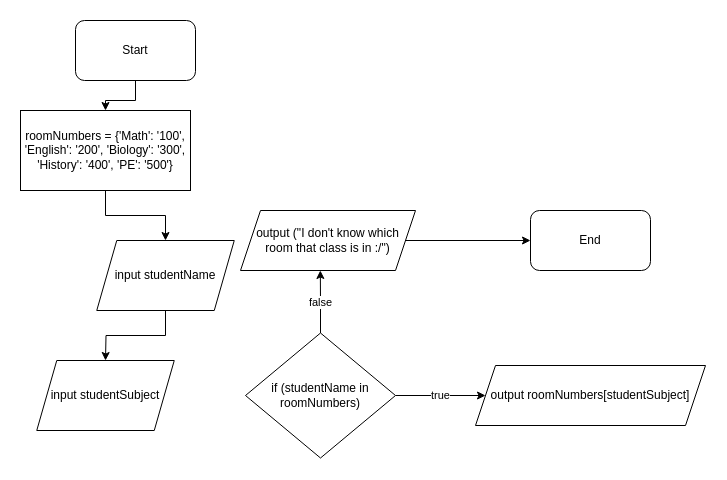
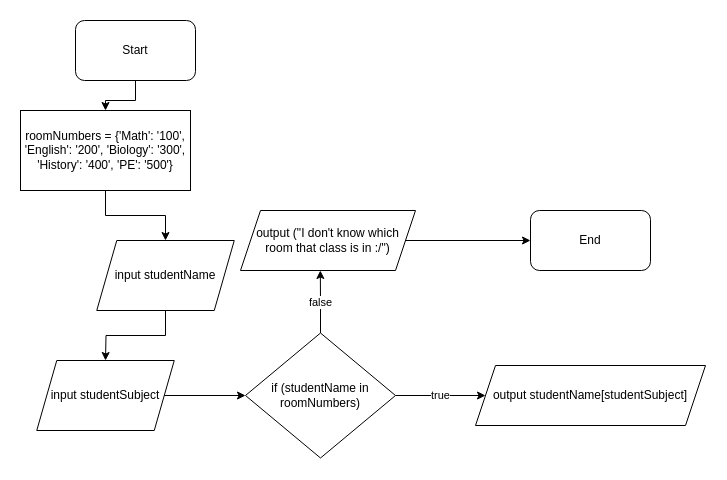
  <mxCell id="0" />
  <mxCell id="1" parent="0" />
  <mxCell id="2" style="edgeStyle=orthogonalEdgeStyle;rounded=0;orthogonalLoop=1;jettySize=auto;html=1;exitX=0.5;exitY=1;exitDx=0;exitDy=0;entryX=0.5;entryY=0;entryDx=0;entryDy=0;" edge="1" parent="1" source="3" target="5"><mxGeometry relative="1" as="geometry" /></mxCell>
  <mxCell id="3" value="Start" style="rounded=1;whiteSpace=wrap;html=1;" vertex="1" parent="1"><mxGeometry x="75" y="20" width="120" height="60" as="geometry" /></mxCell>
  <mxCell id="4" style="edgeStyle=orthogonalEdgeStyle;rounded=0;orthogonalLoop=1;jettySize=auto;html=1;exitX=0.5;exitY=1;exitDx=0;exitDy=0;entryX=0.5;entryY=0;entryDx=0;entryDy=0;" edge="1" parent="1" source="5" target="7"><mxGeometry relative="1" as="geometry" /></mxCell>
  <mxCell id="5" value="roomNumbers = {'Math': '100', 'English': '200', 'Biology': '300', 'History': '400', 'PE': '500'}" style="rounded=0;whiteSpace=wrap;html=1;" vertex="1" parent="1"><mxGeometry x="20" y="110" width="170" height="80" as="geometry" /></mxCell>
  <mxCell id="6" style="edgeStyle=orthogonalEdgeStyle;rounded=0;orthogonalLoop=1;jettySize=auto;html=1;exitX=0.5;exitY=1;exitDx=0;exitDy=0;" edge="1" parent="1" source="7"><mxGeometry relative="1" as="geometry"><mxPoint x="105" y="360" as="targetPoint" /></mxGeometry></mxCell>
  <mxCell id="7" value="input studentName" style="shape=parallelogram;perimeter=parallelogramPerimeter;whiteSpace=wrap;html=1;fixedSize=1;" vertex="1" parent="1"><mxGeometry x="96.25" y="240" width="137.5" height="70" as="geometry" /></mxCell>
+ <mxCell id="8" style="edgeStyle=orthogonalEdgeStyle;rounded=0;orthogonalLoop=1;jettySize=auto;html=1;exitX=1;exitY=0.5;exitDx=0;exitDy=0;entryX=0;entryY=0.5;entryDx=0;entryDy=0;" edge="1" parent="1" source="9" target="12"><mxGeometry relative="1" as="geometry" /></mxCell>
  <mxCell id="9" value="input studentSubject" style="shape=parallelogram;perimeter=parallelogramPerimeter;whiteSpace=wrap;html=1;fixedSize=1;" vertex="1" parent="1"><mxGeometry x="36.25" y="360" width="137.5" height="70" as="geometry" /></mxCell>
  <mxCell id="10" value="true" style="edgeStyle=orthogonalEdgeStyle;rounded=0;orthogonalLoop=1;jettySize=auto;html=1;exitX=1;exitY=0.5;exitDx=0;exitDy=0;" edge="1" parent="1" source="12"><mxGeometry relative="1" as="geometry"><mxPoint x="485" y="395" as="targetPoint" /></mxGeometry></mxCell>
  <mxCell id="11" value="false" style="edgeStyle=orthogonalEdgeStyle;rounded=0;orthogonalLoop=1;jettySize=auto;html=1;exitX=0.5;exitY=0;exitDx=0;exitDy=0;" edge="1" parent="1" source="12"><mxGeometry relative="1" as="geometry"><mxPoint x="319.828" y="270" as="targetPoint" /></mxGeometry></mxCell>
  <mxCell id="12" value="if (studentName in roomNumbers)" style="rhombus;whiteSpace=wrap;html=1;" vertex="1" parent="1"><mxGeometry x="245" y="332.5" width="150" height="125" as="geometry" /></mxCell>
  <mxCell id="13" style="edgeStyle=orthogonalEdgeStyle;rounded=0;orthogonalLoop=1;jettySize=auto;html=1;exitX=1;exitY=0.5;exitDx=0;exitDy=0;entryX=0;entryY=0.5;entryDx=0;entryDy=0;" edge="1" parent="1" source="14" target="16"><mxGeometry relative="1" as="geometry" /></mxCell>
  <mxCell id="14" value="output (&quot;I don't know which room that class is in :/&quot;)" style="shape=parallelogram;perimeter=parallelogramPerimeter;whiteSpace=wrap;html=1;fixedSize=1;" vertex="1" parent="1"><mxGeometry x="240" y="210" width="175" height="60" as="geometry" /></mxCell>
- <mxCell id="15" value="output roomNumbers[studentSubject]" style="shape=parallelogram;perimeter=parallelogramPerimeter;whiteSpace=wrap;html=1;fixedSize=1;" vertex="1" parent="1"><mxGeometry x="475" y="365" width="230" height="60" as="geometry" /></mxCell>
+ <mxCell id="15" value="output studentName[studentSubject]" style="shape=parallelogram;perimeter=parallelogramPerimeter;whiteSpace=wrap;html=1;fixedSize=1;" vertex="1" parent="1"><mxGeometry x="475" y="365" width="230" height="60" as="geometry" /></mxCell>
  <mxCell id="16" value="End" style="rounded=1;whiteSpace=wrap;html=1;" vertex="1" parent="1"><mxGeometry x="530" y="210" width="120" height="60" as="geometry" /></mxCell>
